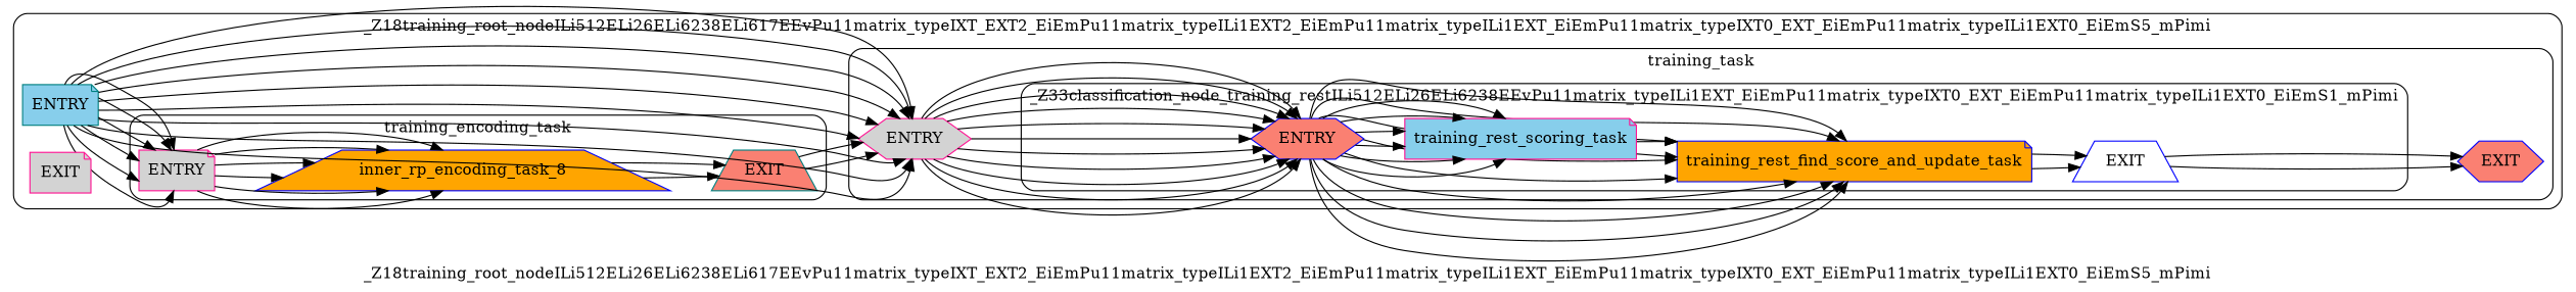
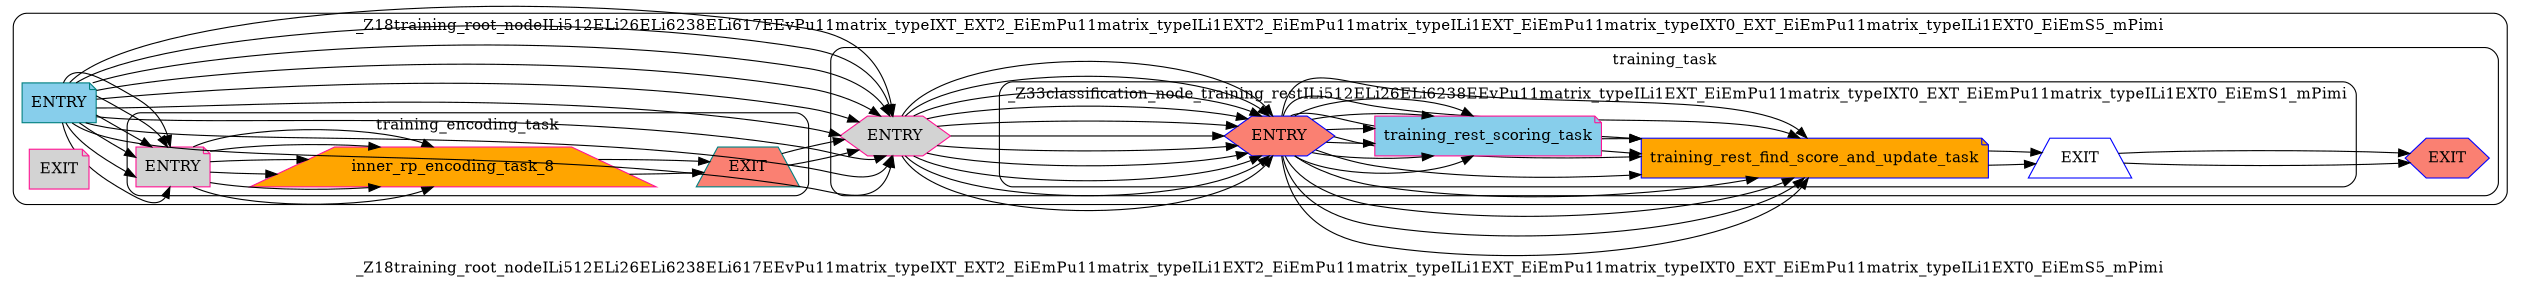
  digraph {
    compound=true
    label=_Z18training_root_nodeILi512ELi26ELi6238ELi617EEvPu11matrix_typeIXT_EXT2_EiEmPu11matrix_typeILi1EXT2_EiEmPu11matrix_typeILi1EXT_EiEmPu11matrix_typeIXT0_EXT_EiEmPu11matrix_typeILi1EXT0_EiEmS5_mPimi
    style=rounded
    rankdir=LR
    node [style=filled fillcolor=lightgrey color=blue shape=note]
    n1 [label=ENTRY color=deeppink]
-   inner_rp_encoding_task_8 [fillcolor=orange shape=trapezium]
+   inner_rp_encoding_task_8 [fillcolor=orange color=deeppink shape=trapezium]
    n3 [label=EXIT fillcolor=salmon color=teal shape=trapezium]
    n4 [label=ENTRY fillcolor=salmon shape=hexagon]
    training_rest_find_score_and_update_task [fillcolor=orange]
    training_rest_scoring_task [fillcolor=skyblue color=deeppink]
    n7 [label=EXIT fillcolor=white shape=trapezium]
    n8 [label=ENTRY color=deeppink shape=hexagon]
    n9 [label=EXIT fillcolor=salmon shape=hexagon]
    n10 [label=ENTRY fillcolor=skyblue color=teal]
    n11 [label=EXIT color=deeppink]
    subgraph cluster_1 {
      n10
      n11
      subgraph cluster_2 {
        label=training_encoding_task
        n1
        inner_rp_encoding_task_8
        n3
      }
      subgraph cluster_3 {
        label=training_task
        n8
        n9
        subgraph cluster_4 {
          label=_Z33classification_node_training_restILi512ELi26ELi6238EEvPu11matrix_typeILi1EXT_EiEmPu11matrix_typeIXT0_EXT_EiEmPu11matrix_typeILi1EXT0_EiEmS1_mPimi
          n4
          training_rest_find_score_and_update_task
          training_rest_scoring_task
          n7
        }
      }
    }
    n1 -> inner_rp_encoding_task_8
    n1 -> inner_rp_encoding_task_8
    n1 -> inner_rp_encoding_task_8
    n1 -> inner_rp_encoding_task_8
    n1 -> inner_rp_encoding_task_8
    n1 -> inner_rp_encoding_task_8
    inner_rp_encoding_task_8 -> n3
    inner_rp_encoding_task_8 -> n3
    n3 -> n8
    n3 -> n8
    n4 -> training_rest_find_score_and_update_task
    n4 -> training_rest_find_score_and_update_task
    n4 -> training_rest_find_score_and_update_task
    n4 -> training_rest_find_score_and_update_task
    n4 -> training_rest_find_score_and_update_task
    n4 -> training_rest_find_score_and_update_task
    n4 -> training_rest_find_score_and_update_task
    n4 -> training_rest_find_score_and_update_task
    n4 -> training_rest_find_score_and_update_task
    n4 -> training_rest_scoring_task
    n4 -> training_rest_scoring_task
    n4 -> training_rest_scoring_task
    n4 -> training_rest_scoring_task
    n4 -> training_rest_scoring_task
    n4 -> training_rest_scoring_task
    training_rest_find_score_and_update_task -> n7
    training_rest_find_score_and_update_task -> n7
    training_rest_scoring_task -> training_rest_find_score_and_update_task
    training_rest_scoring_task -> training_rest_find_score_and_update_task
    n7 -> n9
    n7 -> n9
    n8 -> n4
    n8 -> n4
    n8 -> n4
    n8 -> n4
    n8 -> n4
    n8 -> n4
    n8 -> n4
    n8 -> n4
    n8 -> n4
    n8 -> n4
    n8 -> n4
    n10 -> n1
    n10 -> n1
    n10 -> n1
    n10 -> n1
    n10 -> n1
    n10 -> n1
    n10 -> n8
    n10 -> n8
    n10 -> n8
    n10 -> n8
    n10 -> n8
    n10 -> n8
    n10 -> n8
    n10 -> n8
    n10 -> n8
  }
